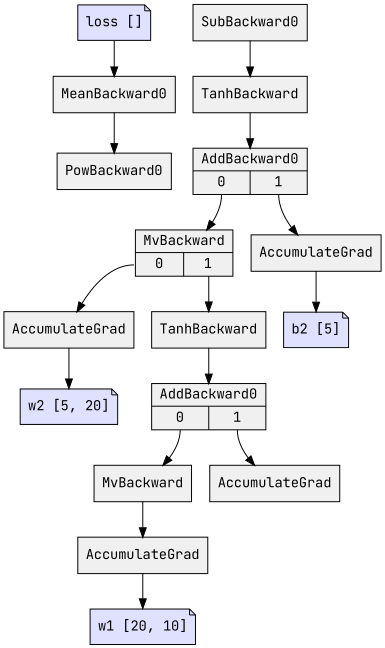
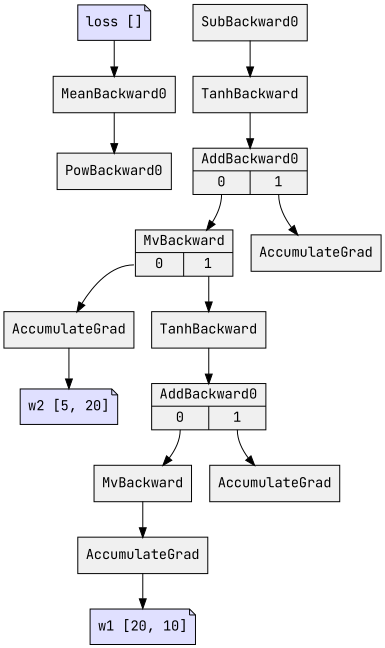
  digraph {
    fontname="JetBrains Mono"
    node [fillcolor="#f0f0f0" fontname="JetBrains Mono" shape=record style=filled]
    edge [fontname="JetBrains Mono"]
    n1 [fillcolor="#e0e0ff" label="loss []" shape=note]
    n2 [label="{ MeanBackward0 }"]
    n3 [label="{ PowBackward0 }"]
    n4 [label="{ SubBackward0 }"]
    n5 [label="{ TanhBackward }"]
    n6 [label="{ AddBackward0 | { <output0> 0 | <output1> 1 }  }"]
    n7 [label="{ MvBackward | { <output0> 0 | <output1> 1 }  }"]
    n8 [label="{ AccumulateGrad }"]
    n9 [label="{ AccumulateGrad }"]
    n10 [label="{ TanhBackward }"]
-   n11 [fillcolor="#e0e0ff" label="b2 [5]" shape=note]
    n12 [fillcolor="#e0e0ff" label="w2 [5, 20]" shape=note]
    n13 [label="{ AddBackward0 | { <output0> 0 | <output1> 1 }  }"]
    n14 [label="{ MvBackward }"]
    n15 [label="{ AccumulateGrad }"]
    n16 [label="{ AccumulateGrad }"]
    n17 [fillcolor="#e0e0ff" label="w1 [20, 10]" shape=note]
    n1 -> n2
    n2 -> n3
    n4 -> n5
    n5 -> n6
    n6 -> n7 [tailport=output0]
    n6 -> n8 [tailport=output1]
    n7 -> n9 [tailport=output0]
    n7 -> n10 [tailport=output1]
-   n8 -> n11
    n9 -> n12
    n10 -> n13
    n13 -> n14 [tailport=output0]
    n13 -> n15 [tailport=output1]
    n14 -> n16
    n16 -> n17
  }
